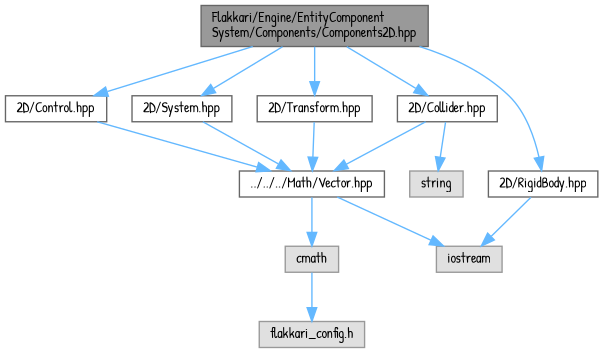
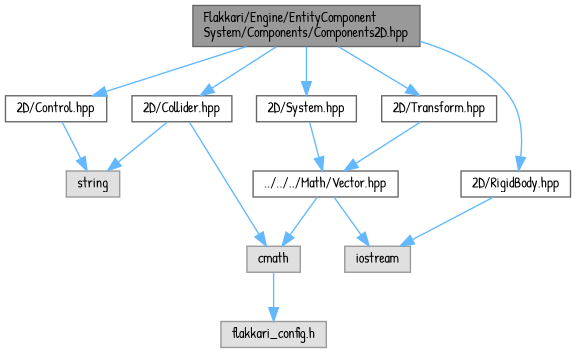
  digraph {
    fontname="Patrick Hand"
    node [color=grey40 fillcolor=white fontname="Patrick Hand" fontsize=10 shape=box style=filled]
    edge [color=steelblue1 fontname="Patrick Hand" fontsize=10 labelfontname=Helvetica labelfontsize=10 style=solid]
    n1 [color=gray40 fillcolor=grey60 fontcolor=black height=0.2 label="Flakkari/Engine/EntityComponent\lSystem/Components/Components2D.hpp" width=0.4]
    n2 [height=0.2 label="2D/Collider.hpp" width=0.4]
    n3 [height=0.2 label="2D/Control.hpp" width=0.4]
    n4 [height=0.2 label="2D/System.hpp" width=0.4]
    n5 [height=0.2 label="2D/RigidBody.hpp" width=0.4]
    n6 [height=0.2 label="2D/Transform.hpp" width=0.4]
    n7 [height=0.2 label="../../../Math/Vector.hpp" width=0.4]
    n8 [color=grey60 fillcolor="#E0E0E0" height=0.2 label=string width=0.4]
    n9 [color=grey60 fillcolor="#E0E0E0" height=0.2 label=iostream width=0.4]
    n10 [color=grey60 fillcolor="#E0E0E0" height=0.2 label=cmath width=0.4]
    n11 [color=grey60 fillcolor="#E0E0E0" height=0.2 label="flakkari_config.h" width=0.4]
    n1 -> n2
    n1 -> n3
    n1 -> n4
    n1 -> n5
    n1 -> n6
-   n2 -> n7
+   n2 -> n10
    n2 -> n8
-   n3 -> n7
+   n3 -> n8
    n4 -> n7
    n5 -> n9
    n6 -> n7
    n7 -> n9
    n7 -> n10
    n10 -> n11
  }
